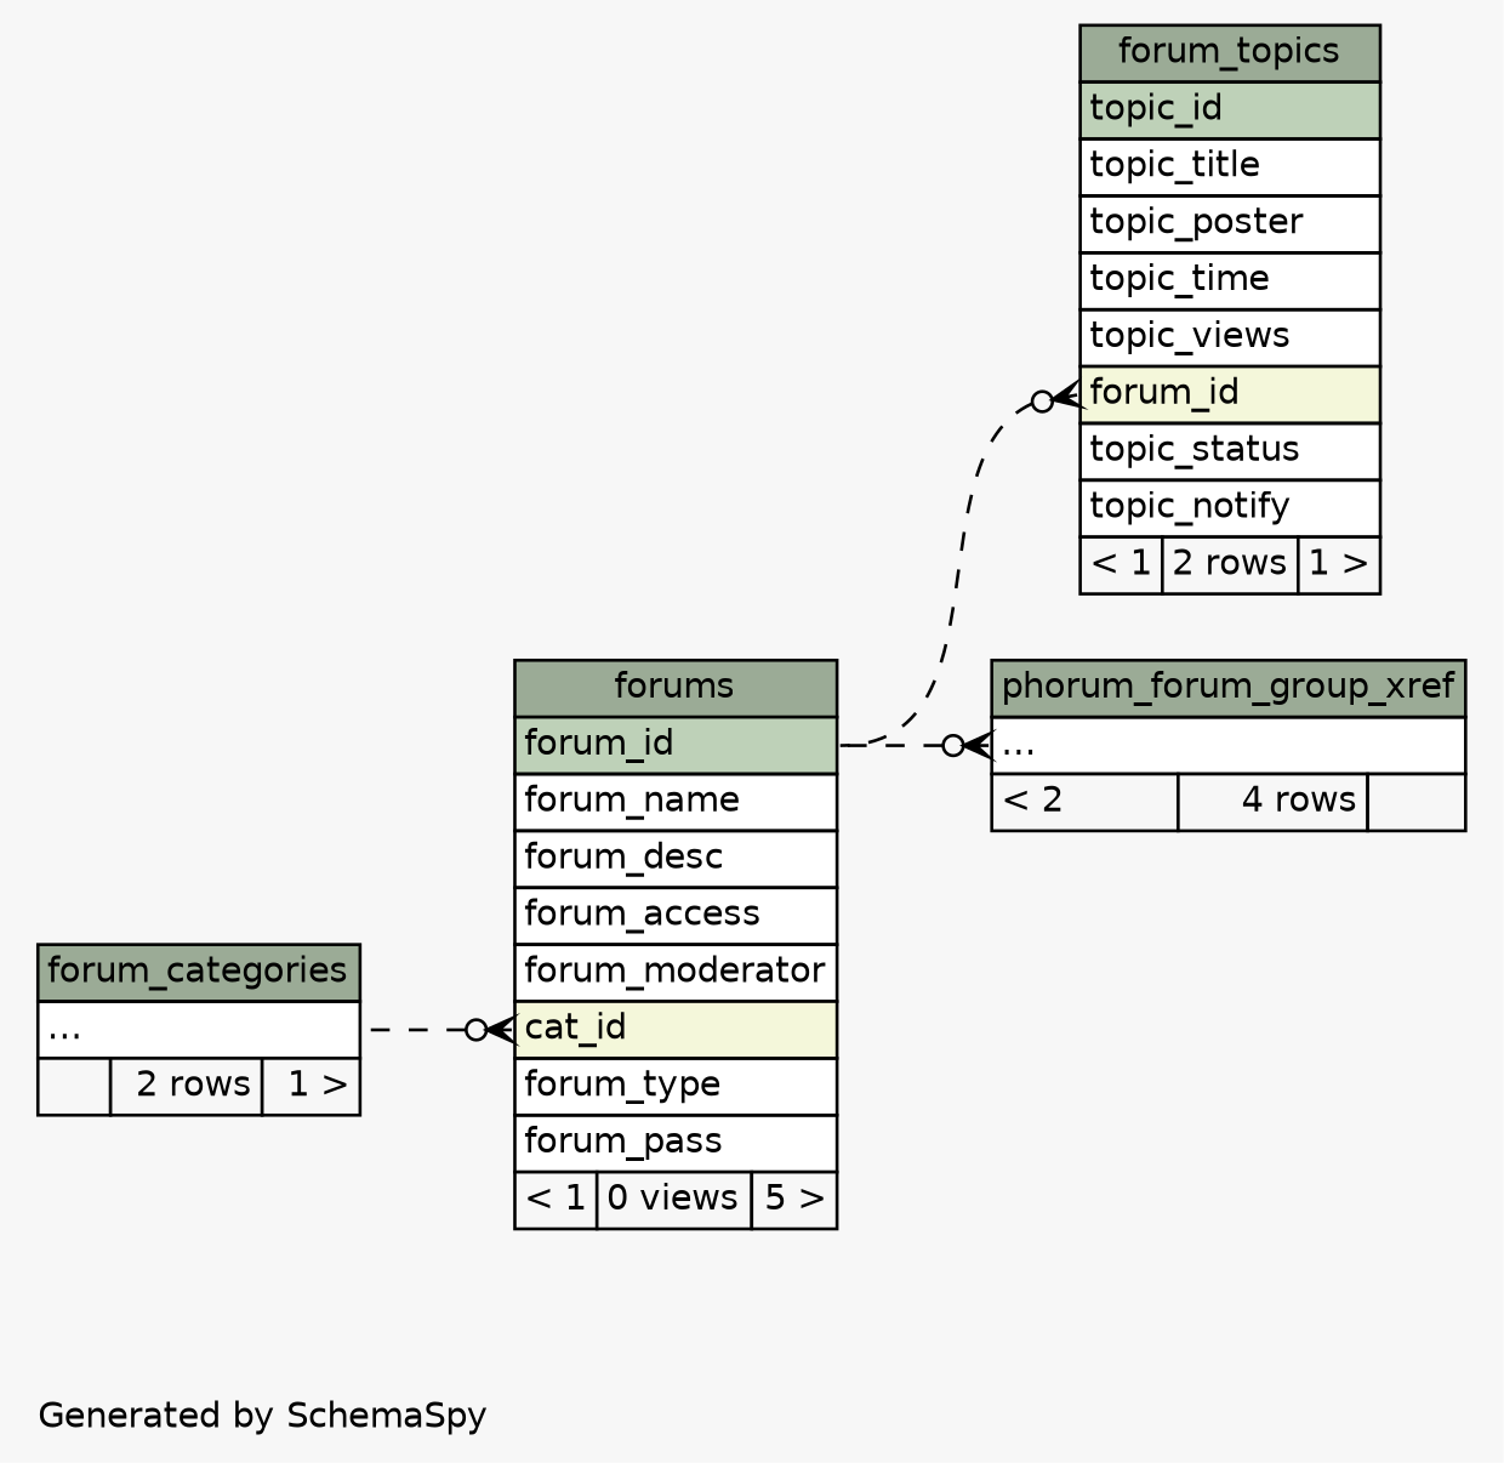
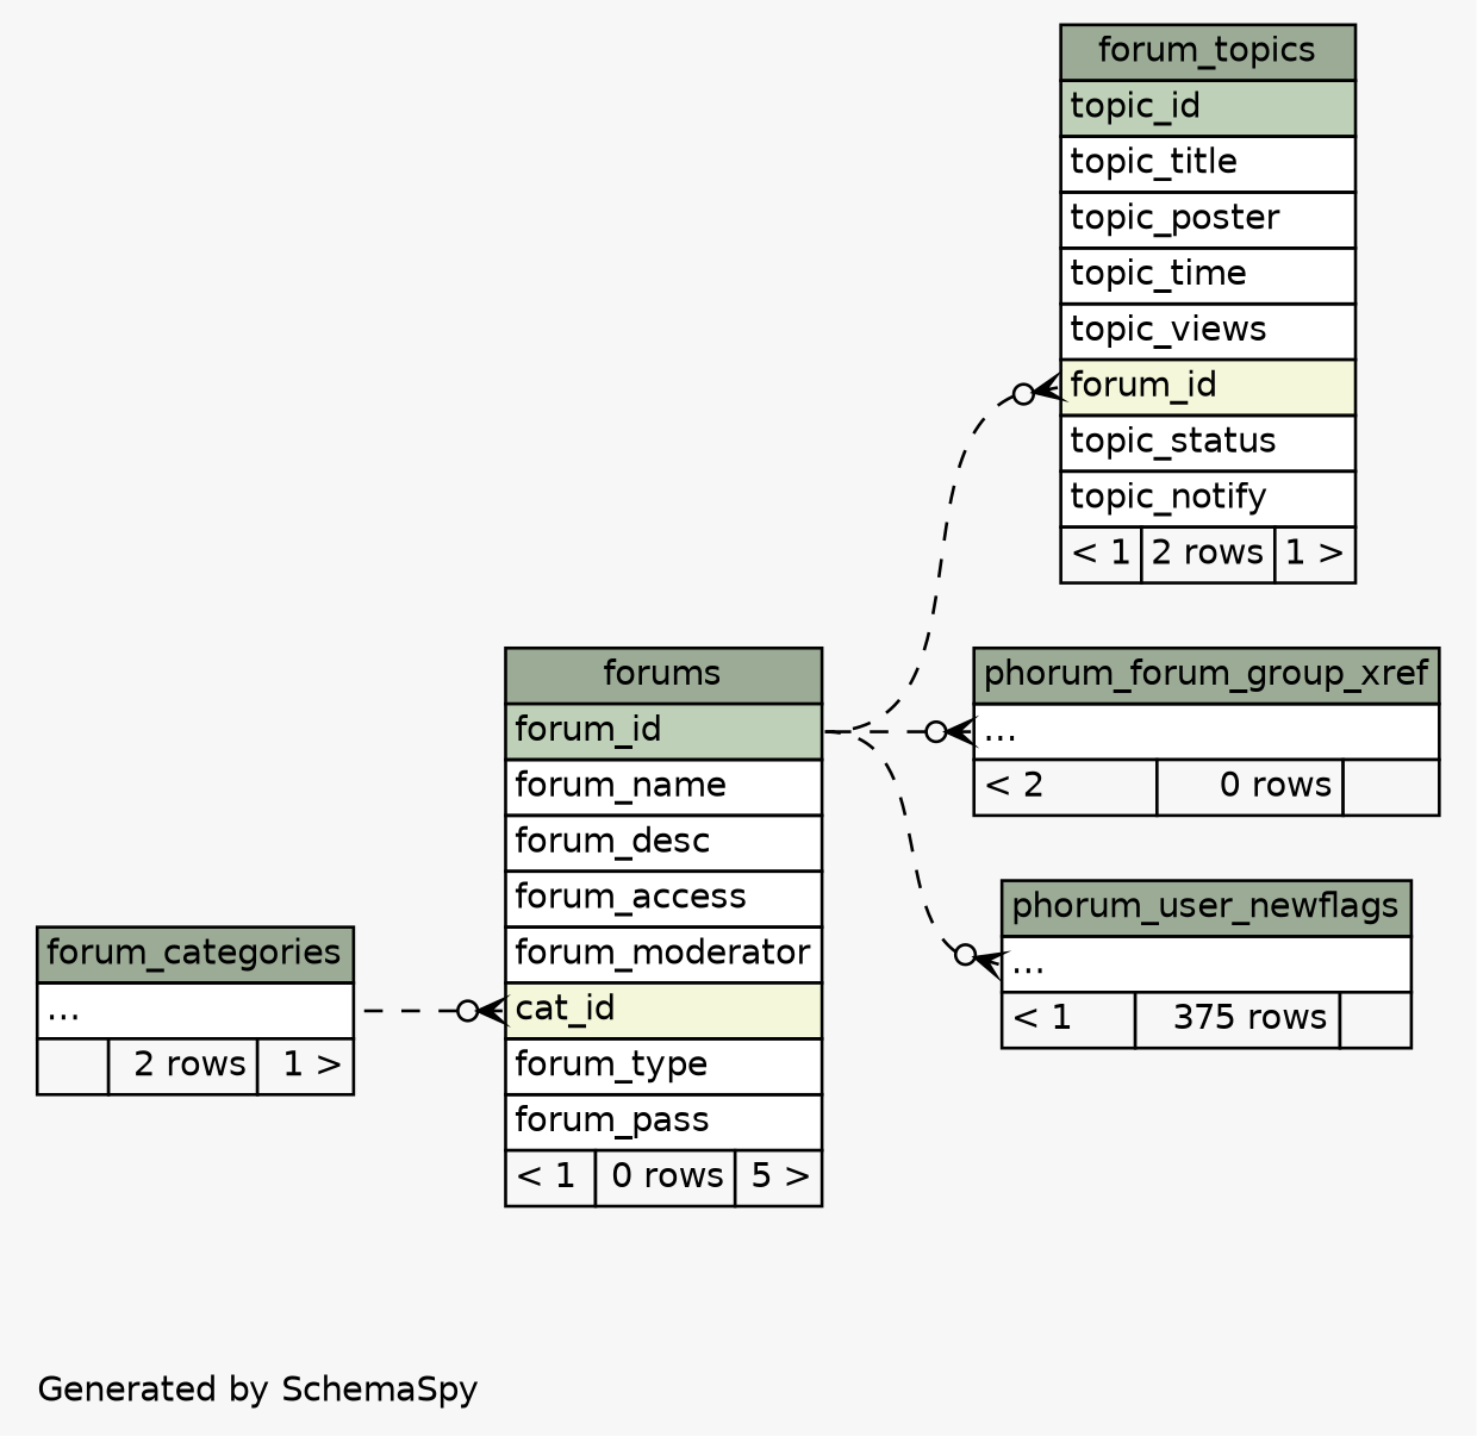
  digraph {
    bgcolor="#f7f7f7"
    fontname=Helvetica
    fontsize=11
    label="\nGenerated by SchemaSpy"
    labeljust=l
    nodesep=0.18
    rankdir=RL
    ranksep=0.46
    node [fontname=Helvetica fontsize=11 shape=plaintext]
    edge [arrowhead=none arrowsize=0.8 arrowtail=crowodot dir=back headport="forum_id:e" style=dashed tailport="elipses:w"]
-   n1 [label=<     <TABLE BORDER="0" CELLBORDER="1" CELLSPACING="0" BGCOLOR="#ffffff">       <TR><TD COLSPAN="3" BGCOLOR="#9bab96" ALIGN="CENTER">forums</TD></TR>       <TR><TD PORT="forum_id" COLSPAN="3" BGCOLOR="#bed1b8" ALIGN="LEFT">forum_id</TD></TR>       <TR><TD PORT="forum_name" COLSPAN="3" ALIGN="LEFT">forum_name</TD></TR>       <TR><TD PORT="forum_desc" COLSPAN="3" ALIGN="LEFT">forum_desc</TD></TR>       <TR><TD PORT="forum_access" COLSPAN="3" ALIGN="LEFT">forum_access</TD></TR>       <TR><TD PORT="forum_moderator" COLSPAN="3" ALIGN="LEFT">forum_moderator</TD></TR>       <TR><TD PORT="cat_id" COLSPAN="3" BGCOLOR="#f4f7da" ALIGN="LEFT">cat_id</TD></TR>       <TR><TD PORT="forum_type" COLSPAN="3" ALIGN="LEFT">forum_type</TD></TR>       <TR><TD PORT="forum_pass" COLSPAN="3" ALIGN="LEFT">forum_pass</TD></TR>       <TR><TD ALIGN="LEFT" BGCOLOR="#f7f7f7">&lt; 1</TD><TD ALIGN="RIGHT" BGCOLOR="#f7f7f7">0 views</TD><TD ALIGN="RIGHT" BGCOLOR="#f7f7f7">5 &gt;</TD></TR>     </TABLE>>]
+   n1 [label=<     <TABLE BORDER="0" CELLBORDER="1" CELLSPACING="0" BGCOLOR="#ffffff">       <TR><TD COLSPAN="3" BGCOLOR="#9bab96" ALIGN="CENTER">forums</TD></TR>       <TR><TD PORT="forum_id" COLSPAN="3" BGCOLOR="#bed1b8" ALIGN="LEFT">forum_id</TD></TR>       <TR><TD PORT="forum_name" COLSPAN="3" ALIGN="LEFT">forum_name</TD></TR>       <TR><TD PORT="forum_desc" COLSPAN="3" ALIGN="LEFT">forum_desc</TD></TR>       <TR><TD PORT="forum_access" COLSPAN="3" ALIGN="LEFT">forum_access</TD></TR>       <TR><TD PORT="forum_moderator" COLSPAN="3" ALIGN="LEFT">forum_moderator</TD></TR>       <TR><TD PORT="cat_id" COLSPAN="3" BGCOLOR="#f4f7da" ALIGN="LEFT">cat_id</TD></TR>       <TR><TD PORT="forum_type" COLSPAN="3" ALIGN="LEFT">forum_type</TD></TR>       <TR><TD PORT="forum_pass" COLSPAN="3" ALIGN="LEFT">forum_pass</TD></TR>       <TR><TD ALIGN="LEFT" BGCOLOR="#f7f7f7">&lt; 1</TD><TD ALIGN="RIGHT" BGCOLOR="#f7f7f7">0 rows</TD><TD ALIGN="RIGHT" BGCOLOR="#f7f7f7">5 &gt;</TD></TR>     </TABLE>>]
    n2 [label=<     <TABLE BORDER="0" CELLBORDER="1" CELLSPACING="0" BGCOLOR="#ffffff">       <TR><TD COLSPAN="3" BGCOLOR="#9bab96" ALIGN="CENTER">forum_categories</TD></TR>       <TR><TD PORT="elipses" COLSPAN="3" ALIGN="LEFT">...</TD></TR>       <TR><TD ALIGN="LEFT" BGCOLOR="#f7f7f7">  </TD><TD ALIGN="RIGHT" BGCOLOR="#f7f7f7">2 rows</TD><TD ALIGN="RIGHT" BGCOLOR="#f7f7f7">1 &gt;</TD></TR>     </TABLE>>]
    n3 [label=<     <TABLE BORDER="0" CELLBORDER="1" CELLSPACING="0" BGCOLOR="#ffffff">       <TR><TD COLSPAN="3" BGCOLOR="#9bab96" ALIGN="CENTER">forum_topics</TD></TR>       <TR><TD PORT="topic_id" COLSPAN="3" BGCOLOR="#bed1b8" ALIGN="LEFT">topic_id</TD></TR>       <TR><TD PORT="topic_title" COLSPAN="3" ALIGN="LEFT">topic_title</TD></TR>       <TR><TD PORT="topic_poster" COLSPAN="3" ALIGN="LEFT">topic_poster</TD></TR>       <TR><TD PORT="topic_time" COLSPAN="3" ALIGN="LEFT">topic_time</TD></TR>       <TR><TD PORT="topic_views" COLSPAN="3" ALIGN="LEFT">topic_views</TD></TR>       <TR><TD PORT="forum_id" COLSPAN="3" BGCOLOR="#f4f7da" ALIGN="LEFT">forum_id</TD></TR>       <TR><TD PORT="topic_status" COLSPAN="3" ALIGN="LEFT">topic_status</TD></TR>       <TR><TD PORT="topic_notify" COLSPAN="3" ALIGN="LEFT">topic_notify</TD></TR>       <TR><TD ALIGN="LEFT" BGCOLOR="#f7f7f7">&lt; 1</TD><TD ALIGN="RIGHT" BGCOLOR="#f7f7f7">2 rows</TD><TD ALIGN="RIGHT" BGCOLOR="#f7f7f7">1 &gt;</TD></TR>     </TABLE>>]
-   n4 [label=<     <TABLE BORDER="0" CELLBORDER="1" CELLSPACING="0" BGCOLOR="#ffffff">       <TR><TD COLSPAN="3" BGCOLOR="#9bab96" ALIGN="CENTER">phorum_forum_group_xref</TD></TR>       <TR><TD PORT="elipses" COLSPAN="3" ALIGN="LEFT">...</TD></TR>       <TR><TD ALIGN="LEFT" BGCOLOR="#f7f7f7">&lt; 2</TD><TD ALIGN="RIGHT" BGCOLOR="#f7f7f7">4 rows</TD><TD ALIGN="RIGHT" BGCOLOR="#f7f7f7">  </TD></TR>     </TABLE>>]
+   n4 [label=<     <TABLE BORDER="0" CELLBORDER="1" CELLSPACING="0" BGCOLOR="#ffffff">       <TR><TD COLSPAN="3" BGCOLOR="#9bab96" ALIGN="CENTER">phorum_forum_group_xref</TD></TR>       <TR><TD PORT="elipses" COLSPAN="3" ALIGN="LEFT">...</TD></TR>       <TR><TD ALIGN="LEFT" BGCOLOR="#f7f7f7">&lt; 2</TD><TD ALIGN="RIGHT" BGCOLOR="#f7f7f7">0 rows</TD><TD ALIGN="RIGHT" BGCOLOR="#f7f7f7">  </TD></TR>     </TABLE>>]
+   n5 [label=<     <TABLE BORDER="0" CELLBORDER="1" CELLSPACING="0" BGCOLOR="#ffffff">       <TR><TD COLSPAN="3" BGCOLOR="#9bab96" ALIGN="CENTER">phorum_user_newflags</TD></TR>       <TR><TD PORT="elipses" COLSPAN="3" ALIGN="LEFT">...</TD></TR>       <TR><TD ALIGN="LEFT" BGCOLOR="#f7f7f7">&lt; 1</TD><TD ALIGN="RIGHT" BGCOLOR="#f7f7f7">375 rows</TD><TD ALIGN="RIGHT" BGCOLOR="#f7f7f7">  </TD></TR>     </TABLE>>]
    n1 -> n2 [headport="elipses:e" tailport="cat_id:w"]
    n3 -> n1 [tailport="forum_id:w"]
    n4 -> n1
+   n5 -> n1
  }
